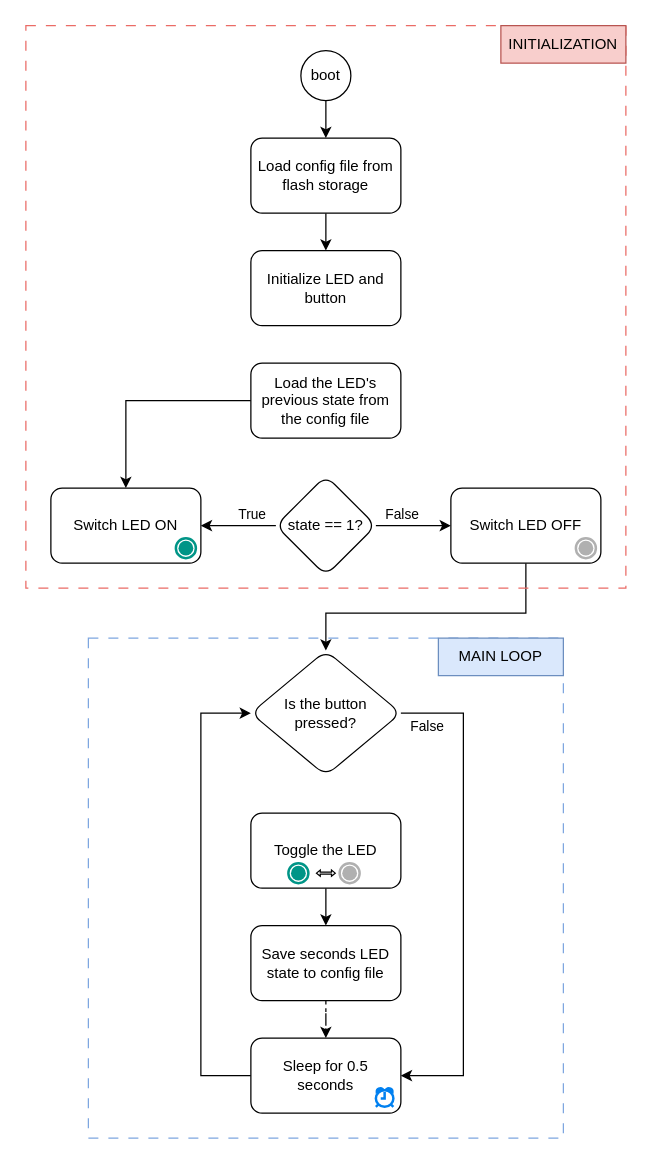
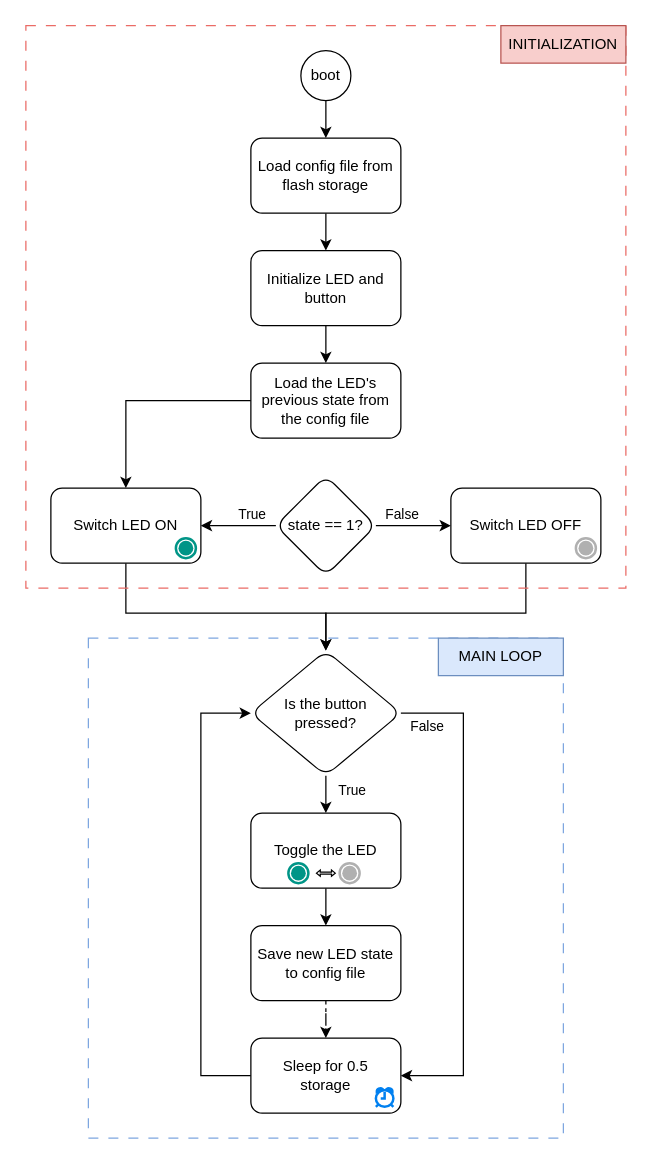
  <mxCell id="0" />
  <mxCell id="1" parent="0" />
  <mxCell id="2" value="" style="edgeStyle=orthogonalEdgeStyle;rounded=0;orthogonalLoop=1;jettySize=auto;html=1;" edge="1" parent="1" source="3" target="7"><mxGeometry relative="1" as="geometry" /></mxCell>
  <mxCell id="3" value="Load config file from flash storage" style="rounded=1;whiteSpace=wrap;html=1;" vertex="1" parent="1"><mxGeometry x="200" y="110" width="120" height="60" as="geometry" /></mxCell>
  <mxCell id="4" value="" style="edgeStyle=orthogonalEdgeStyle;rounded=0;orthogonalLoop=1;jettySize=auto;html=1;" edge="1" parent="1" source="5" target="3"><mxGeometry relative="1" as="geometry" /></mxCell>
  <mxCell id="5" value="boot" style="ellipse;whiteSpace=wrap;html=1;aspect=fixed;" vertex="1" parent="1"><mxGeometry x="240" y="40" width="40" height="40" as="geometry" /></mxCell>
+ <mxCell id="6" value="" style="edgeStyle=orthogonalEdgeStyle;rounded=0;orthogonalLoop=1;jettySize=auto;html=1;" edge="1" parent="1" source="7" target="9"><mxGeometry relative="1" as="geometry" /></mxCell>
  <mxCell id="7" value="Initialize LED and button" style="whiteSpace=wrap;html=1;rounded=1;" vertex="1" parent="1"><mxGeometry x="200" y="200" width="120" height="60" as="geometry" /></mxCell>
  <mxCell id="8" value="" style="edgeStyle=orthogonalEdgeStyle;rounded=0;orthogonalLoop=1;jettySize=auto;html=1;" edge="1" parent="1" source="9" target="16"><mxGeometry relative="1" as="geometry" /></mxCell>
  <mxCell id="9" value="Load the LED's previous state from the config file" style="whiteSpace=wrap;html=1;rounded=1;" vertex="1" parent="1"><mxGeometry x="200" y="290" width="120" height="60" as="geometry" /></mxCell>
  <mxCell id="10" value="" style="edgeStyle=orthogonalEdgeStyle;rounded=0;orthogonalLoop=1;jettySize=auto;html=1;" edge="1" parent="1" source="14" target="16"><mxGeometry relative="1" as="geometry" /></mxCell>
  <mxCell id="11" value="True" style="edgeLabel;html=1;align=center;verticalAlign=middle;resizable=0;points=[];" vertex="1" connectable="0" parent="10"><mxGeometry x="-0.333" relative="1" as="geometry"><mxPoint y="-10" as="offset" /></mxGeometry></mxCell>
  <mxCell id="12" value="" style="edgeStyle=orthogonalEdgeStyle;rounded=0;orthogonalLoop=1;jettySize=auto;html=1;" edge="1" parent="1" source="14" target="18"><mxGeometry relative="1" as="geometry" /></mxCell>
  <mxCell id="13" value="False" style="edgeLabel;html=1;align=center;verticalAlign=middle;resizable=0;points=[];" vertex="1" connectable="0" parent="12"><mxGeometry x="0.033" relative="1" as="geometry"><mxPoint x="-11" y="-10" as="offset" /></mxGeometry></mxCell>
  <mxCell id="14" value="state == 1?" style="rhombus;whiteSpace=wrap;html=1;rounded=1;" vertex="1" parent="1"><mxGeometry x="220" y="380" width="80" height="80" as="geometry" /></mxCell>
+ <mxCell id="15" value="" style="edgeStyle=orthogonalEdgeStyle;rounded=0;orthogonalLoop=1;jettySize=auto;html=1;entryX=0.5;entryY=0;entryDx=0;entryDy=0;" edge="1" parent="1" source="16" target="23"><mxGeometry relative="1" as="geometry"><mxPoint x="260" y="530" as="targetPoint" /><Array as="points"><mxPoint x="100" y="490" /><mxPoint x="260" y="490" /></Array></mxGeometry></mxCell>
  <mxCell id="16" value="Switch LED ON" style="whiteSpace=wrap;html=1;rounded=1;" vertex="1" parent="1"><mxGeometry x="40" y="390" width="120" height="60" as="geometry" /></mxCell>
  <mxCell id="17" style="edgeStyle=orthogonalEdgeStyle;rounded=0;orthogonalLoop=1;jettySize=auto;html=1;exitX=0.5;exitY=1;exitDx=0;exitDy=0;entryX=0.5;entryY=0;entryDx=0;entryDy=0;" edge="1" parent="1" source="18" target="23"><mxGeometry relative="1" as="geometry"><mxPoint x="260" y="530" as="targetPoint" /><Array as="points"><mxPoint x="420" y="490" /><mxPoint x="260" y="490" /></Array></mxGeometry></mxCell>
  <mxCell id="18" value="Switch LED OFF" style="whiteSpace=wrap;html=1;rounded=1;" vertex="1" parent="1"><mxGeometry x="360" y="390" width="120" height="60" as="geometry" /></mxCell>
+ <mxCell id="19" value="" style="edgeStyle=orthogonalEdgeStyle;rounded=0;orthogonalLoop=1;jettySize=auto;html=1;" edge="1" parent="1" source="23" target="25"><mxGeometry relative="1" as="geometry" /></mxCell>
+ <mxCell id="20" value="True" style="edgeLabel;html=1;align=center;verticalAlign=middle;resizable=0;points=[];" vertex="1" connectable="0" parent="19"><mxGeometry x="0.312" relative="1" as="geometry"><mxPoint x="20" y="-2" as="offset" /></mxGeometry></mxCell>
  <mxCell id="21" style="edgeStyle=orthogonalEdgeStyle;rounded=0;orthogonalLoop=1;jettySize=auto;html=1;exitX=1;exitY=0.5;exitDx=0;exitDy=0;entryX=1;entryY=0.5;entryDx=0;entryDy=0;" edge="1" parent="1" source="23" target="29"><mxGeometry relative="1" as="geometry"><Array as="points"><mxPoint x="370" y="570" /><mxPoint x="370" y="860" /></Array></mxGeometry></mxCell>
  <mxCell id="22" value="False" style="edgeLabel;html=1;align=center;verticalAlign=middle;resizable=0;points=[];" vertex="1" connectable="0" parent="21"><mxGeometry x="-0.533" relative="1" as="geometry"><mxPoint x="-30" y="-31" as="offset" /></mxGeometry></mxCell>
  <mxCell id="23" value="Is the button pressed?" style="rhombus;whiteSpace=wrap;html=1;rounded=1;" vertex="1" parent="1"><mxGeometry x="200" y="520" width="120" height="100" as="geometry" /></mxCell>
  <mxCell id="24" value="" style="edgeStyle=orthogonalEdgeStyle;rounded=0;orthogonalLoop=1;jettySize=auto;html=1;" edge="1" parent="1" source="25" target="27"><mxGeometry relative="1" as="geometry" /></mxCell>
  <mxCell id="25" value="Toggle the LED" style="whiteSpace=wrap;html=1;rounded=1;" vertex="1" parent="1"><mxGeometry x="200" y="650" width="120" height="60" as="geometry" /></mxCell>
  <mxCell id="26" value="" style="edgeStyle=orthogonalEdgeStyle;rounded=0;orthogonalLoop=1;jettySize=auto;html=1;dashed=1;" edge="1" parent="1" source="27" target="29"><mxGeometry relative="1" as="geometry" /></mxCell>
- <mxCell id="27" value="Save seconds LED state to config file" style="whiteSpace=wrap;html=1;rounded=1;" vertex="1" parent="1"><mxGeometry x="200" y="740" width="120" height="60" as="geometry" /></mxCell>
+ <mxCell id="27" value="Save new LED state to config file" style="whiteSpace=wrap;html=1;rounded=1;" vertex="1" parent="1"><mxGeometry x="200" y="740" width="120" height="60" as="geometry" /></mxCell>
  <mxCell id="28" style="edgeStyle=orthogonalEdgeStyle;rounded=0;orthogonalLoop=1;jettySize=auto;html=1;exitX=0;exitY=0.5;exitDx=0;exitDy=0;entryX=0;entryY=0.5;entryDx=0;entryDy=0;" edge="1" parent="1" source="29" target="23"><mxGeometry relative="1" as="geometry"><Array as="points"><mxPoint x="160" y="860" /><mxPoint x="160" y="570" /></Array></mxGeometry></mxCell>
- <mxCell id="29" value="Sleep for 0.5&lt;br&gt;seconds" style="whiteSpace=wrap;html=1;rounded=1;" vertex="1" parent="1"><mxGeometry x="200" y="830" width="120" height="60" as="geometry" /></mxCell>
+ <mxCell id="29" value="Sleep for 0.5&lt;br&gt;storage" style="whiteSpace=wrap;html=1;rounded=1;" vertex="1" parent="1"><mxGeometry x="200" y="830" width="120" height="60" as="geometry" /></mxCell>
  <mxCell id="30" value="" style="rounded=0;whiteSpace=wrap;html=1;dashed=1;dashPattern=8 8;fillColor=none;strokeColor=#EA6B66;" vertex="1" parent="1"><mxGeometry x="20" y="20" width="480" height="450" as="geometry" /></mxCell>
  <mxCell id="31" value="" style="rounded=0;whiteSpace=wrap;html=1;dashed=1;dashPattern=8 8;fillColor=none;strokeColor=#7EA6E0;" vertex="1" parent="1"><mxGeometry x="70" y="510" width="380" height="400" as="geometry" /></mxCell>
  <mxCell id="32" value="" style="dashed=0;labelPosition=right;align=left;shape=mxgraph.gmdl.radiobutton;strokeColor=#009587;fillColor=#009587;strokeWidth=2;aspect=fixed;sketch=0;html=1;" vertex="1" parent="1"><mxGeometry x="140" y="430" width="16" height="16" as="geometry" /></mxCell>
  <mxCell id="33" value="" style="dashed=0;labelPosition=right;align=left;shape=mxgraph.gmdl.radiobutton;strokeColor=#B0B0B0;fillColor=#B0B0B0;strokeWidth=2;aspect=fixed;sketch=0;html=1;" vertex="1" parent="1"><mxGeometry x="460" y="430" width="16" height="16" as="geometry" /></mxCell>
  <mxCell id="34" value="" style="dashed=0;labelPosition=right;align=left;shape=mxgraph.gmdl.radiobutton;strokeColor=#009587;fillColor=#009587;strokeWidth=2;aspect=fixed;sketch=0;html=1;" vertex="1" parent="1"><mxGeometry x="230" y="690" width="16" height="16" as="geometry" /></mxCell>
  <mxCell id="35" value="" style="dashed=0;labelPosition=right;align=left;shape=mxgraph.gmdl.radiobutton;strokeColor=#B0B0B0;fillColor=#B0B0B0;strokeWidth=2;aspect=fixed;sketch=0;html=1;" vertex="1" parent="1"><mxGeometry x="271" y="690" width="16" height="16" as="geometry" /></mxCell>
  <mxCell id="36" value="" style="shape=doubleArrow;whiteSpace=wrap;html=1;" vertex="1" parent="1"><mxGeometry x="252.5" y="695.5" width="15" height="5" as="geometry" /></mxCell>
  <mxCell id="37" value="" style="html=1;verticalLabelPosition=bottom;align=center;labelBackgroundColor=#ffffff;verticalAlign=top;strokeWidth=2;strokeColor=#0080F0;shadow=0;dashed=0;shape=mxgraph.ios7.icons.alarm_clock;" vertex="1" parent="1"><mxGeometry x="300" y="870" width="14" height="15" as="geometry" /></mxCell>
  <mxCell id="38" value="INITIALIZATION" style="text;html=1;strokeColor=#b85450;fillColor=#f8cecc;align=center;verticalAlign=middle;whiteSpace=wrap;rounded=0;" vertex="1" parent="1"><mxGeometry x="400" y="20" width="100" height="30" as="geometry" /></mxCell>
  <mxCell id="39" value="MAIN LOOP" style="text;html=1;strokeColor=#6c8ebf;fillColor=#dae8fc;align=center;verticalAlign=middle;whiteSpace=wrap;rounded=0;" vertex="1" parent="1"><mxGeometry x="350" y="510" width="100" height="30" as="geometry" /></mxCell>
